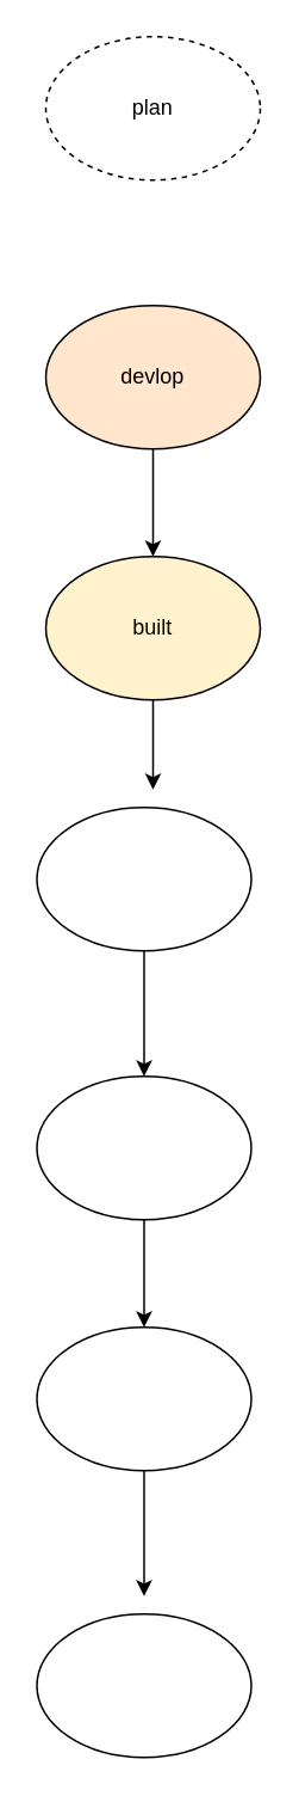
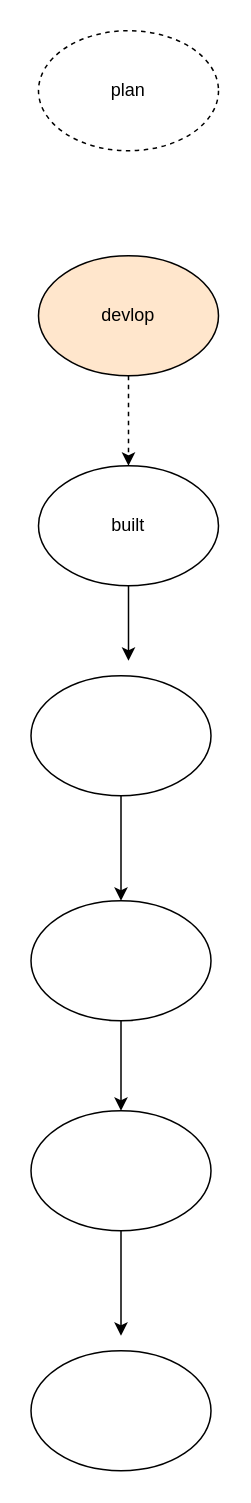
  <mxCell id="0" />
  <mxCell id="1" parent="0" />
- <mxCell id="2" style="edgeStyle=orthogonalEdgeStyle;rounded=0;orthogonalLoop=1;jettySize=auto;html=1;entryX=0.5;entryY=0;entryDx=0;entryDy=0;" edge="1" parent="1" source="3" target="6"><mxGeometry relative="1" as="geometry" /></mxCell>
+ <mxCell id="2" style="edgeStyle=orthogonalEdgeStyle;rounded=0;orthogonalLoop=1;jettySize=auto;html=1;entryX=0.5;entryY=0;entryDx=0;entryDy=0;dashed=1;" edge="1" parent="1" source="3" target="6"><mxGeometry relative="1" as="geometry" /></mxCell>
  <mxCell id="3" value="devlop" style="ellipse;whiteSpace=wrap;html=1;fillColor=#ffe6cc;" vertex="1" parent="1"><mxGeometry x="25" y="170" width="120" height="80" as="geometry" /></mxCell>
  <mxCell id="4" value="plan" style="ellipse;whiteSpace=wrap;html=1;dashed=1;" vertex="1" parent="1"><mxGeometry x="25" y="20" width="120" height="80" as="geometry" /></mxCell>
  <mxCell id="5" style="edgeStyle=orthogonalEdgeStyle;rounded=0;orthogonalLoop=1;jettySize=auto;html=1;" edge="1" parent="1" source="6"><mxGeometry relative="1" as="geometry"><mxPoint x="85" y="440" as="targetPoint" /></mxGeometry></mxCell>
- <mxCell id="6" value="built" style="ellipse;whiteSpace=wrap;html=1;fillColor=#fff2cc;" vertex="1" parent="1"><mxGeometry x="25" y="310" width="120" height="80" as="geometry" /></mxCell>
+ <mxCell id="6" value="built" style="ellipse;whiteSpace=wrap;html=1;" vertex="1" parent="1"><mxGeometry x="25" y="310" width="120" height="80" as="geometry" /></mxCell>
  <mxCell id="7" style="edgeStyle=orthogonalEdgeStyle;rounded=0;orthogonalLoop=1;jettySize=auto;html=1;exitX=0.5;exitY=1;exitDx=0;exitDy=0;entryX=0.5;entryY=0;entryDx=0;entryDy=0;" edge="1" parent="1" source="8" target="10"><mxGeometry relative="1" as="geometry" /></mxCell>
  <mxCell id="8" value="" style="ellipse;whiteSpace=wrap;html=1;" vertex="1" parent="1"><mxGeometry x="20" y="450" width="120" height="80" as="geometry" /></mxCell>
  <mxCell id="9" style="edgeStyle=orthogonalEdgeStyle;rounded=0;orthogonalLoop=1;jettySize=auto;html=1;exitX=0.5;exitY=1;exitDx=0;exitDy=0;entryX=0.5;entryY=0;entryDx=0;entryDy=0;" edge="1" parent="1" source="10" target="12"><mxGeometry relative="1" as="geometry" /></mxCell>
  <mxCell id="10" value="" style="ellipse;whiteSpace=wrap;html=1;" vertex="1" parent="1"><mxGeometry x="20" y="600" width="120" height="80" as="geometry" /></mxCell>
  <mxCell id="11" style="edgeStyle=orthogonalEdgeStyle;rounded=0;orthogonalLoop=1;jettySize=auto;html=1;exitX=0.5;exitY=1;exitDx=0;exitDy=0;" edge="1" parent="1" source="12"><mxGeometry relative="1" as="geometry"><mxPoint x="80" y="890" as="targetPoint" /></mxGeometry></mxCell>
  <mxCell id="12" value="" style="ellipse;whiteSpace=wrap;html=1;" vertex="1" parent="1"><mxGeometry x="20" y="740" width="120" height="80" as="geometry" /></mxCell>
  <mxCell id="13" value="" style="ellipse;whiteSpace=wrap;html=1;" vertex="1" parent="1"><mxGeometry x="20" y="900" width="120" height="80" as="geometry" /></mxCell>
